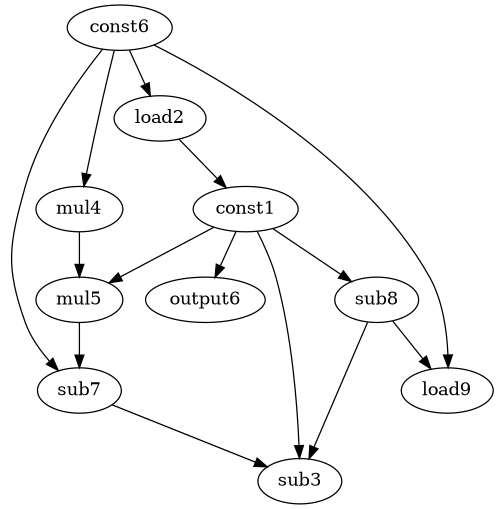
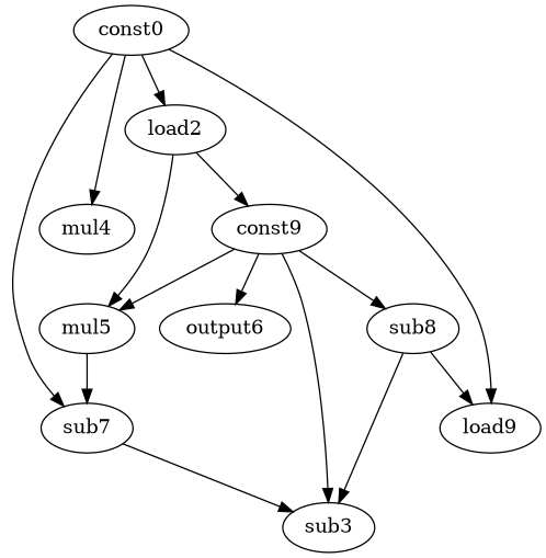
  digraph {
    node [opcode=sub]
    edge [operand=0]
-   const0 [opcode=const label=const6]
+   const0 [opcode=const]
    load2 [opcode=load]
    mul4 [opcode=mul]
    sub7
    n5 [label=load9 opcode=store]
-   const1 [opcode=const]
+   const1 [opcode=const label=const9]
    mul5 [opcode=mul]
    sub3
    output6 [opcode=output]
    sub8
    const0 -> load2
    const0 -> mul4
    const0 -> sub7
    const0 -> n5 [operand=1]
    load2 -> const1 [operand=1]
-   mul4 -> mul5 [operand=1]
+   load2 -> mul5 [operand=1]
    sub7 -> sub3
    const1 -> mul5
    const1 -> sub3 [operand=1]
    const1 -> output6
    const1 -> sub8
    mul5 -> sub7 [operand=1]
    sub8 -> n5
    sub8 -> sub3 [operand=1]
  }
